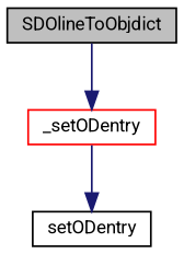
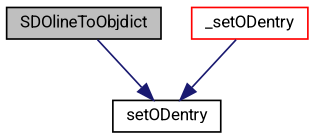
  digraph {
    fontname=Roboto
    rankdir=TB
    node [color=black fillcolor=white fontname=Roboto fontsize=10 shape=record style=filled]
    edge [color=midnightblue fontname=Roboto fontsize=10 labelfontname="FreeSans.ttf" labelfontsize=10 style=solid]
    n1 [fillcolor=grey75 fontcolor=black height=0.2 label=SDOlineToObjdict width=0.4]
    n2 [height=0.2 label=setODentry width=0.4]
    n3 [color=red height=0.2 label=_setODentry width=0.4]
-   n1 -> n3
+   n1 -> n2
    n3 -> n2
  }
